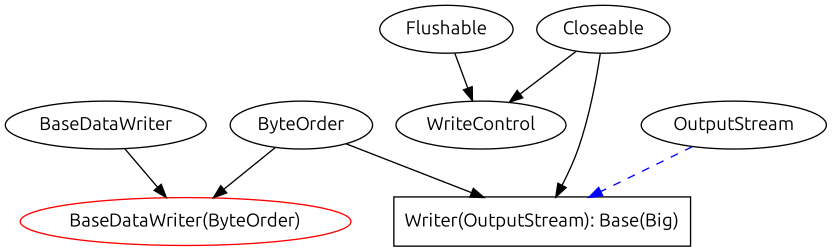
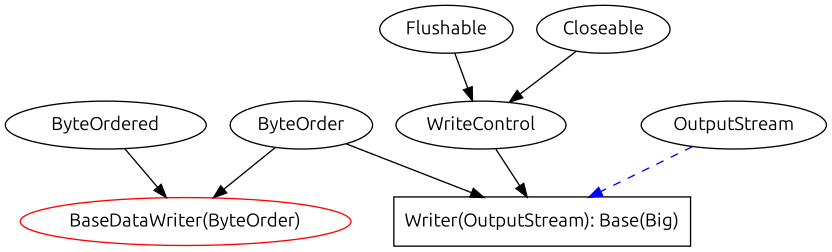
  digraph {
    fontname=Ubuntu
    node [fontname=Ubuntu]
    edge [fontname=Ubuntu]
    n1 [color=red label="BaseDataWriter(ByteOrder)"]
    n2 [label=ByteOrder]
    n3 [label="Writer(OutputStream): Base(Big)" shape=record]
    WriteControl
    Flushable
    Closeable
-   ByteOrdered [label=BaseDataWriter]
+   ByteOrdered
    OutputStream
    n2 -> n1
    n2 -> n3
-   Closeable -> n3
+   WriteControl -> n3
    Flushable -> WriteControl
    Closeable -> WriteControl
    ByteOrdered -> n1
    OutputStream -> n3 [color=blue style=dashed]
  }
